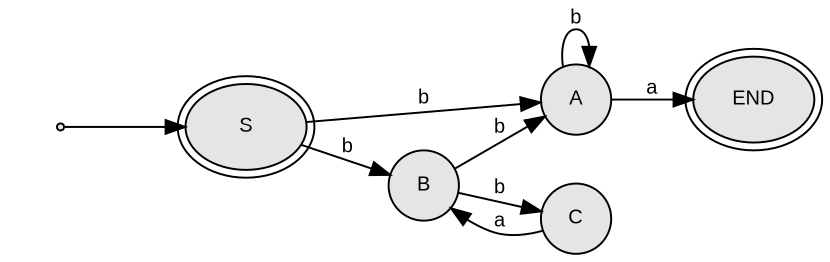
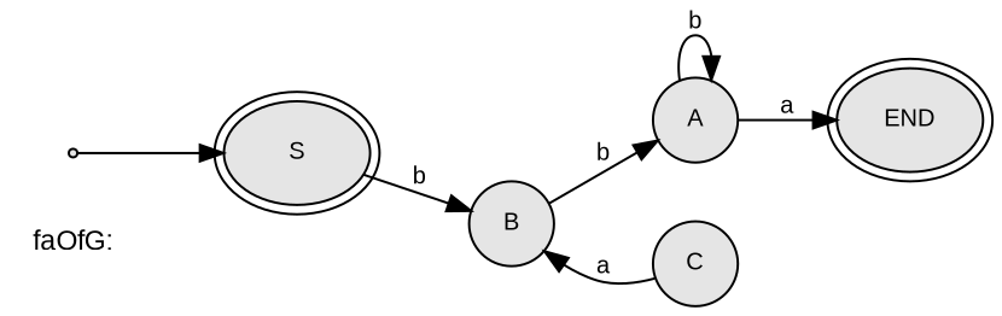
  digraph {
    rankdir=LR
    node [fillcolor=gray90 fontname=Arial fontsize=10 shape=circle style=filled peripheries=1]
    edge [fontname=Arial fontsize=10]
+   "faOfG:" [fontsize=12 shape=none style="" peripheries=""]
    START [shape=point peripheries=""]
    S [peripheries=2 shape=ellipse]
    A
    B
    END [peripheries=2 shape=ellipse]
    C
    START -> S [fontname="" fontsize=""]
-   S -> A [label=b]
    S -> B [label=b]
    A -> A [label=b]
    A -> END [label=a]
    B -> A [label=b]
-   B -> C [label=b]
    C -> B [label=a]
  }
